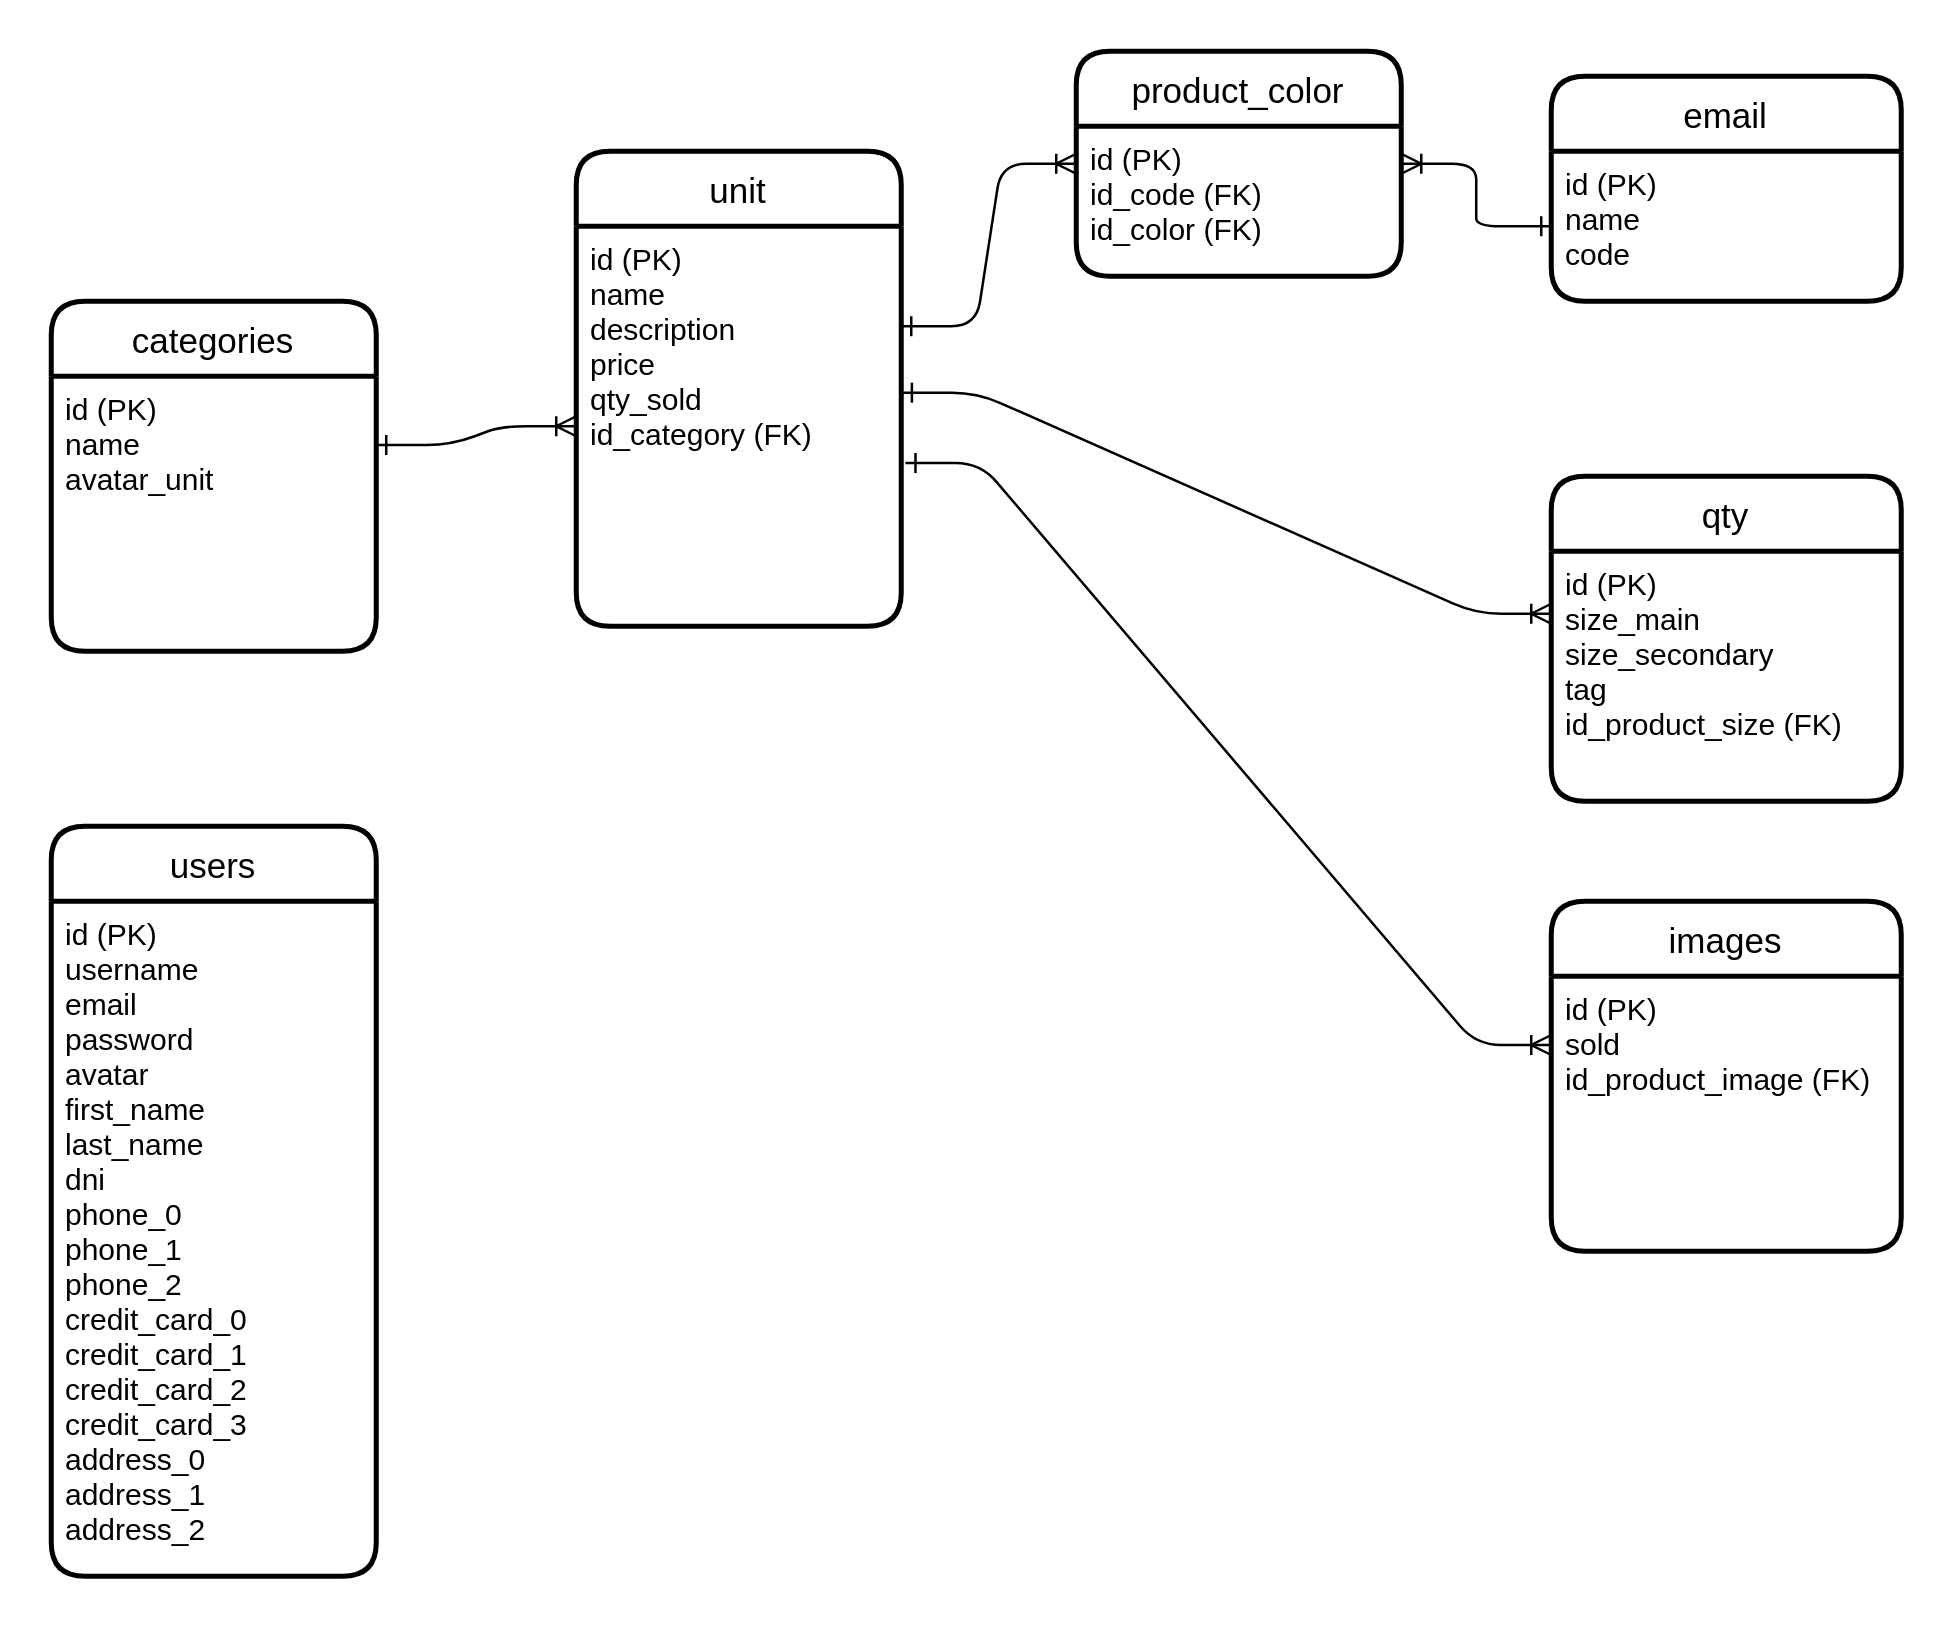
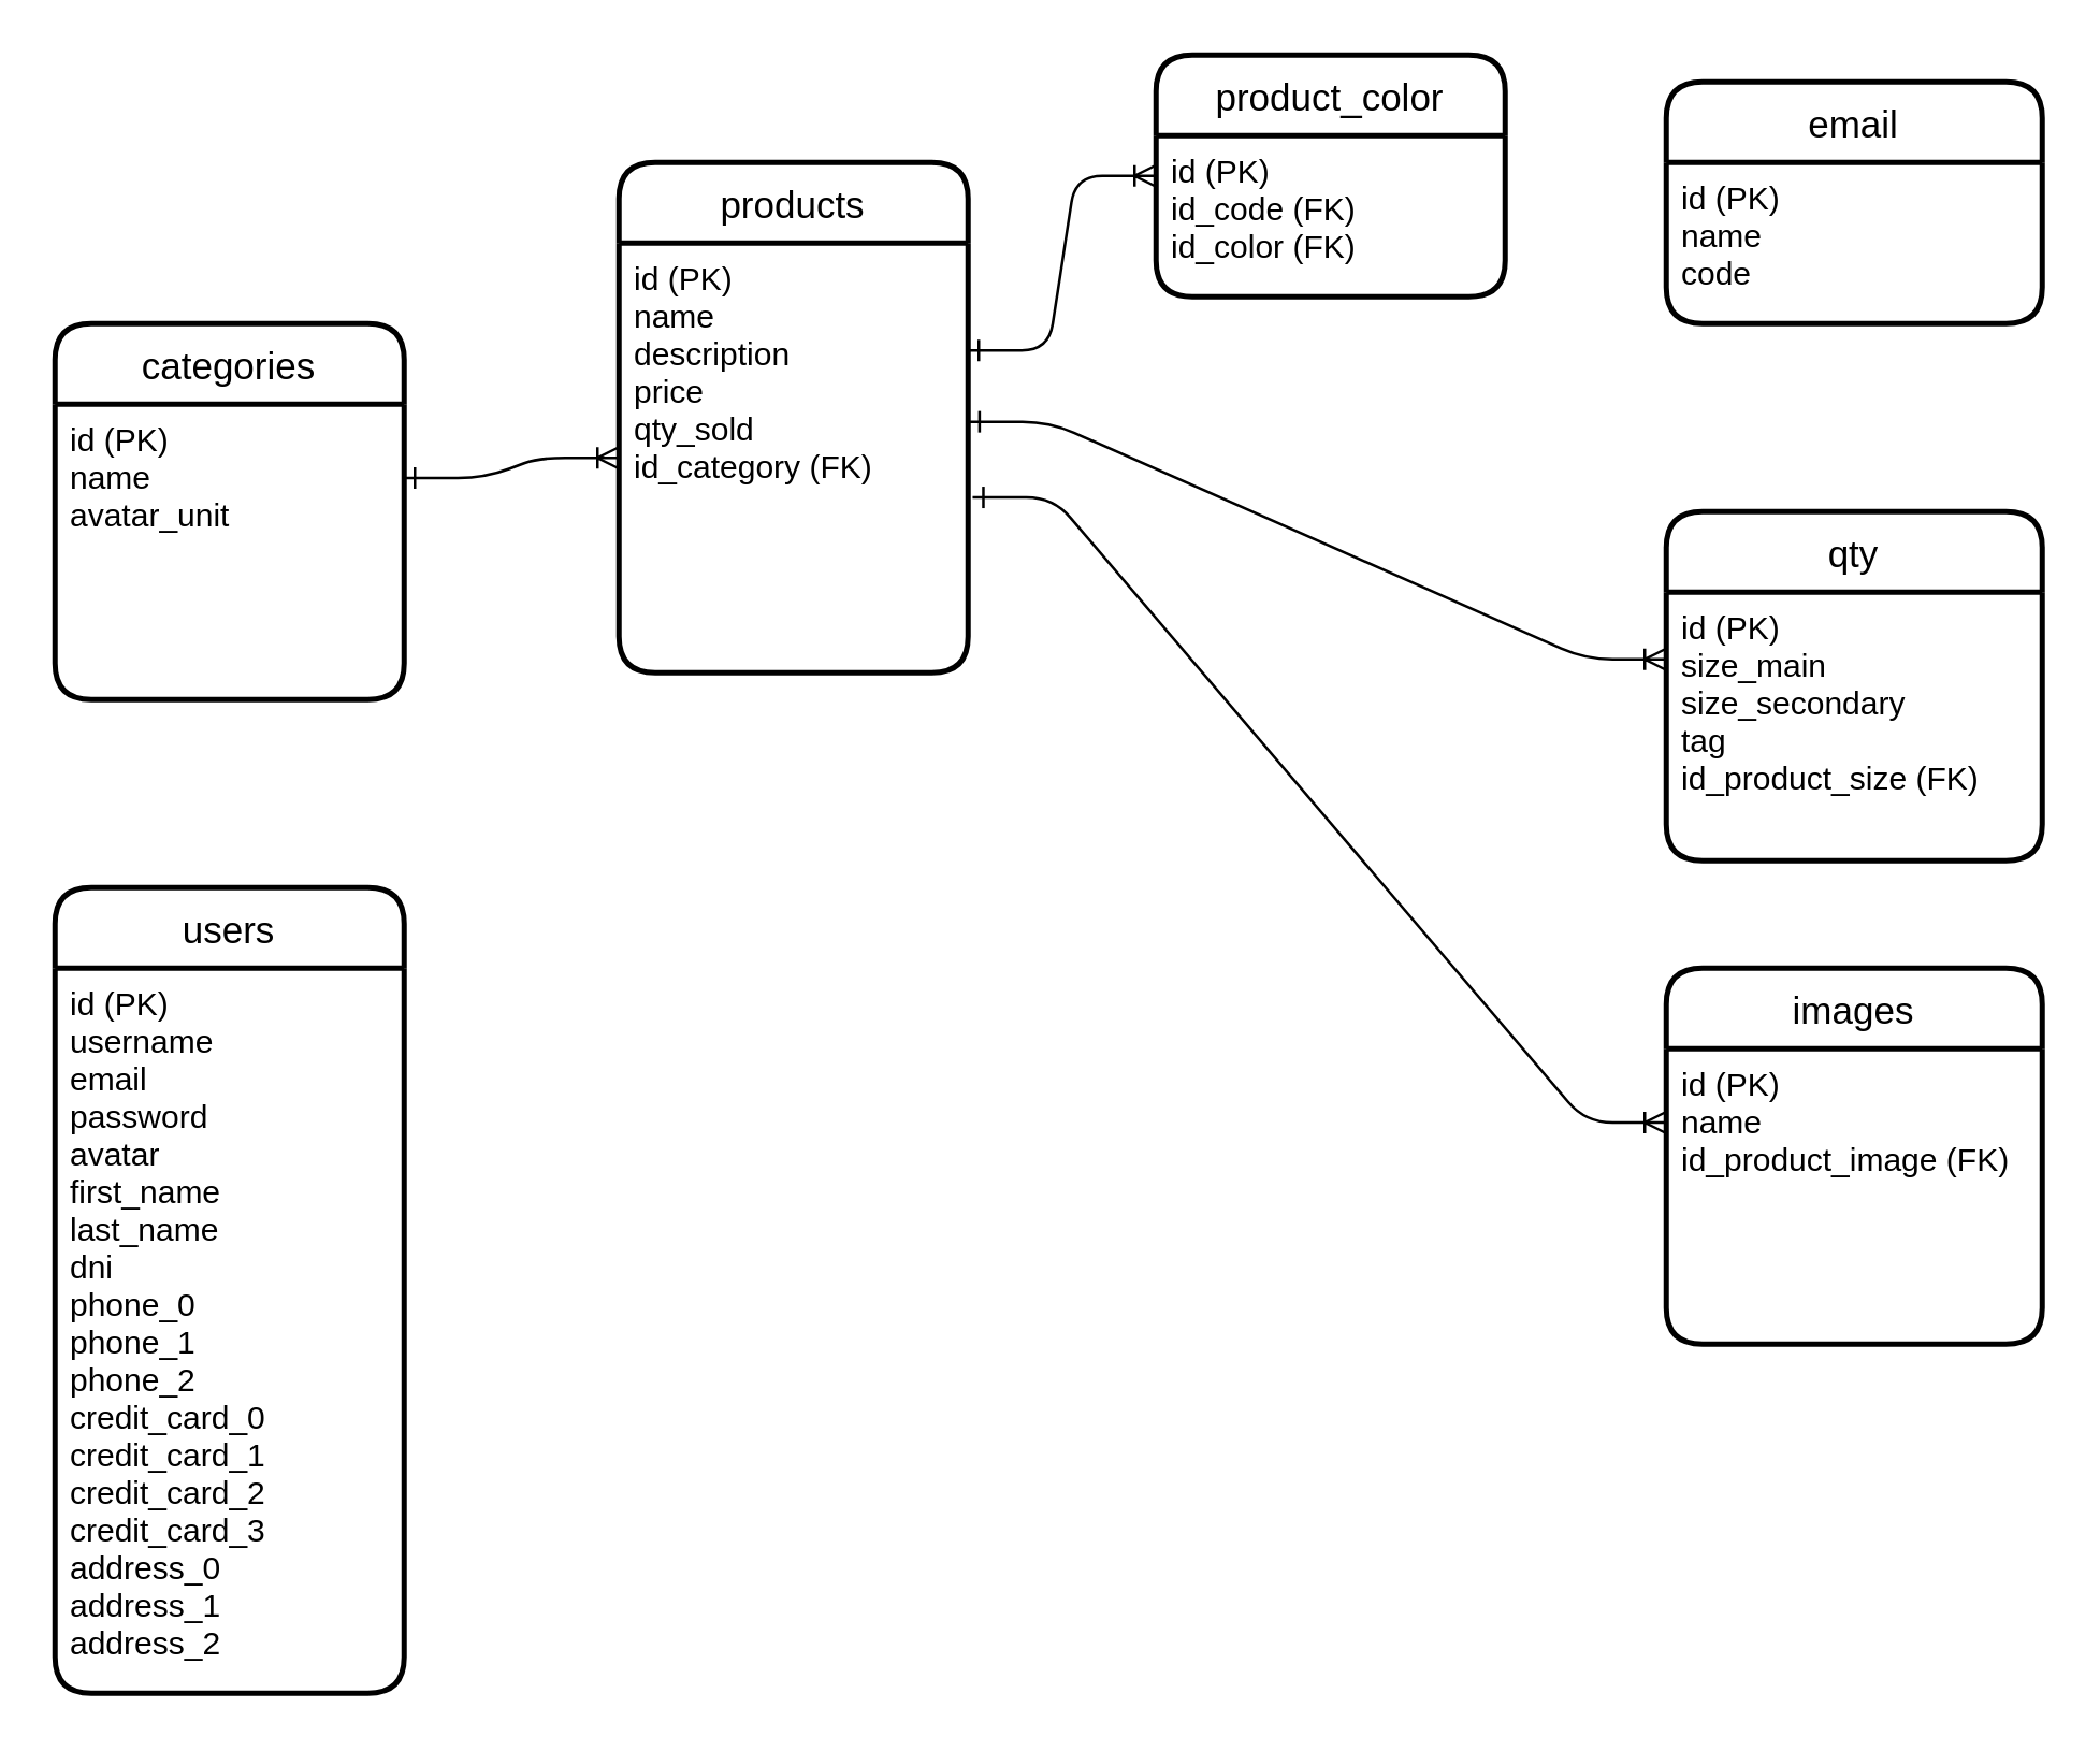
  <mxCell id="0" />
  <mxCell id="1" parent="0" />
  <mxCell id="2" value="" style="edgeStyle=entityRelationEdgeStyle;fontSize=12;html=1;endArrow=ERoneToMany;exitX=1;exitY=0.25;exitDx=0;exitDy=0;entryX=0;entryY=0.25;entryDx=0;entryDy=0;startArrow=ERone;startFill=0;" parent="1" source="15" target="13" edge="1"><mxGeometry width="100" height="100" relative="1" as="geometry"><mxPoint x="330" y="370" as="sourcePoint" /><mxPoint x="430" y="270" as="targetPoint" /></mxGeometry></mxCell>
- <mxCell id="3" value="" style="edgeStyle=entityRelationEdgeStyle;fontSize=12;html=1;endArrow=ERone;entryX=0;entryY=0.5;entryDx=0;entryDy=0;exitX=1;exitY=0.25;exitDx=0;exitDy=0;endFill=0;startArrow=ERoneToMany;startFill=0;" parent="1" source="13" target="7" edge="1"><mxGeometry width="100" height="100" relative="1" as="geometry"><mxPoint x="430" y="270" as="sourcePoint" /><mxPoint x="330" y="370" as="targetPoint" /></mxGeometry></mxCell>
  <mxCell id="4" value="" style="edgeStyle=entityRelationEdgeStyle;fontSize=12;html=1;endArrow=ERoneToMany;exitX=1.002;exitY=0.416;exitDx=0;exitDy=0;exitPerimeter=0;entryX=0;entryY=0.25;entryDx=0;entryDy=0;startArrow=ERone;startFill=0;" parent="1" source="15" target="9" edge="1"><mxGeometry width="100" height="100" relative="1" as="geometry"><mxPoint x="250" y="220" as="sourcePoint" /><mxPoint x="338.81" y="165.72" as="targetPoint" /></mxGeometry></mxCell>
  <mxCell id="5" value="" style="edgeStyle=entityRelationEdgeStyle;fontSize=12;html=1;endArrow=ERoneToMany;exitX=1.013;exitY=0.592;exitDx=0;exitDy=0;exitPerimeter=0;entryX=0;entryY=0.25;entryDx=0;entryDy=0;startArrow=ERone;startFill=0;" parent="1" source="15" target="11" edge="1"><mxGeometry width="100" height="100" relative="1" as="geometry"><mxPoint x="190" y="270" as="sourcePoint" /><mxPoint x="527.79" y="332.2" as="targetPoint" /></mxGeometry></mxCell>
  <mxCell id="6" value="email" style="swimlane;childLayout=stackLayout;horizontal=1;startSize=30;horizontalStack=0;rounded=1;fontSize=14;fontStyle=0;strokeWidth=2;resizeParent=0;resizeLast=1;shadow=0;dashed=0;align=center;" parent="1" vertex="1"><mxGeometry x="620" y="30" width="140" height="90" as="geometry" /></mxCell>
  <mxCell id="7" value="id (PK)&#10;name&#10;code&#10;" style="align=left;strokeColor=none;fillColor=none;spacingLeft=4;fontSize=12;verticalAlign=top;resizable=0;rotatable=0;part=1;" parent="6" vertex="1"><mxGeometry y="30" width="140" height="60" as="geometry" /></mxCell>
  <mxCell id="8" value="qty" style="swimlane;childLayout=stackLayout;horizontal=1;startSize=30;horizontalStack=0;rounded=1;fontSize=14;fontStyle=0;strokeWidth=2;resizeParent=0;resizeLast=1;shadow=0;dashed=0;align=center;" parent="1" vertex="1"><mxGeometry x="620" y="190" width="140" height="130" as="geometry" /></mxCell>
  <mxCell id="9" value="id (PK)&#10;size_main&#10;size_secondary&#10;tag&#10;id_product_size (FK)&#10;&#10;" style="align=left;strokeColor=none;fillColor=none;spacingLeft=4;fontSize=12;verticalAlign=top;resizable=0;rotatable=0;part=1;" parent="8" vertex="1"><mxGeometry y="30" width="140" height="100" as="geometry" /></mxCell>
  <mxCell id="10" value="images" style="swimlane;childLayout=stackLayout;horizontal=1;startSize=30;horizontalStack=0;rounded=1;fontSize=14;fontStyle=0;strokeWidth=2;resizeParent=0;resizeLast=1;shadow=0;dashed=0;align=center;" parent="1" vertex="1"><mxGeometry x="620" y="360" width="140" height="140" as="geometry" /></mxCell>
- <mxCell id="11" value="id (PK)&#10;sold&#10;id_product_image (FK)&#10;&#10;" style="align=left;strokeColor=none;fillColor=none;spacingLeft=4;fontSize=12;verticalAlign=top;resizable=0;rotatable=0;part=1;" parent="10" vertex="1"><mxGeometry y="30" width="140" height="110" as="geometry" /></mxCell>
+ <mxCell id="11" value="id (PK)&#10;name&#10;id_product_image (FK)&#10;&#10;" style="align=left;strokeColor=none;fillColor=none;spacingLeft=4;fontSize=12;verticalAlign=top;resizable=0;rotatable=0;part=1;" parent="10" vertex="1"><mxGeometry y="30" width="140" height="110" as="geometry" /></mxCell>
  <mxCell id="12" value="product_color" style="swimlane;childLayout=stackLayout;horizontal=1;startSize=30;horizontalStack=0;rounded=1;fontSize=14;fontStyle=0;strokeWidth=2;resizeParent=0;resizeLast=1;shadow=0;dashed=0;align=center;" parent="1" vertex="1"><mxGeometry x="430" y="20" width="130" height="90" as="geometry" /></mxCell>
  <mxCell id="13" value="id (PK)&#10;id_code (FK)&#10;id_color (FK)" style="align=left;strokeColor=none;fillColor=none;spacingLeft=4;fontSize=12;verticalAlign=top;resizable=0;rotatable=0;part=1;" parent="12" vertex="1"><mxGeometry y="30" width="130" height="60" as="geometry" /></mxCell>
- <mxCell id="14" value="unit" style="swimlane;childLayout=stackLayout;horizontal=1;startSize=30;horizontalStack=0;rounded=1;fontSize=14;fontStyle=0;strokeWidth=2;resizeParent=0;resizeLast=1;shadow=0;dashed=0;align=center;" parent="1" vertex="1"><mxGeometry x="230" y="60" width="130" height="190" as="geometry" /></mxCell>
+ <mxCell id="14" value="products" style="swimlane;childLayout=stackLayout;horizontal=1;startSize=30;horizontalStack=0;rounded=1;fontSize=14;fontStyle=0;strokeWidth=2;resizeParent=0;resizeLast=1;shadow=0;dashed=0;align=center;" parent="1" vertex="1"><mxGeometry x="230" y="60" width="130" height="190" as="geometry" /></mxCell>
  <mxCell id="15" value="id (PK)&#10;name&#10;description&#10;price&#10;qty_sold&#10;id_category (FK)&#10;" style="align=left;strokeColor=none;fillColor=none;spacingLeft=4;fontSize=12;verticalAlign=top;resizable=0;rotatable=0;part=1;" parent="14" vertex="1"><mxGeometry y="30" width="130" height="160" as="geometry" /></mxCell>
  <mxCell id="16" value="" style="edgeStyle=entityRelationEdgeStyle;fontSize=12;html=1;endArrow=ERoneToMany;exitX=1;exitY=0.25;exitDx=0;exitDy=0;startArrow=ERone;startFill=0;" parent="1" source="18" target="15" edge="1"><mxGeometry width="100" height="100" relative="1" as="geometry"><mxPoint x="120" y="385" as="sourcePoint" /><mxPoint x="190" y="320" as="targetPoint" /></mxGeometry></mxCell>
  <mxCell id="17" value="categories" style="swimlane;childLayout=stackLayout;horizontal=1;startSize=30;horizontalStack=0;rounded=1;fontSize=14;fontStyle=0;strokeWidth=2;resizeParent=0;resizeLast=1;shadow=0;dashed=0;align=center;" parent="1" vertex="1"><mxGeometry x="20" y="120" width="130" height="140" as="geometry"><mxRectangle x="50" y="120" width="100" height="30" as="alternateBounds" /></mxGeometry></mxCell>
  <mxCell id="18" value="id (PK)&#10;name&#10;avatar_unit&#10;" style="align=left;strokeColor=none;fillColor=none;spacingLeft=4;fontSize=12;verticalAlign=top;resizable=0;rotatable=0;part=1;" parent="17" vertex="1"><mxGeometry y="30" width="130" height="110" as="geometry" /></mxCell>
  <mxCell id="19" value="users" style="swimlane;childLayout=stackLayout;horizontal=1;startSize=30;horizontalStack=0;rounded=1;fontSize=14;fontStyle=0;strokeWidth=2;resizeParent=0;resizeLast=1;shadow=0;dashed=0;align=center;" parent="1" vertex="1"><mxGeometry x="20" y="330" width="130" height="300" as="geometry" /></mxCell>
  <mxCell id="20" value="id (PK)&#10;username&#10;email&#10;password&#10;avatar&#10;first_name&#10;last_name&#10;dni&#10;phone_0&#10;phone_1&#10;phone_2&#10;credit_card_0&#10;credit_card_1&#10;credit_card_2&#10;credit_card_3&#10;address_0&#10;address_1&#10;address_2&#10;" style="align=left;strokeColor=none;fillColor=none;spacingLeft=4;fontSize=12;verticalAlign=top;resizable=0;rotatable=0;part=1;" parent="19" vertex="1"><mxGeometry y="30" width="130" height="270" as="geometry" /></mxCell>
